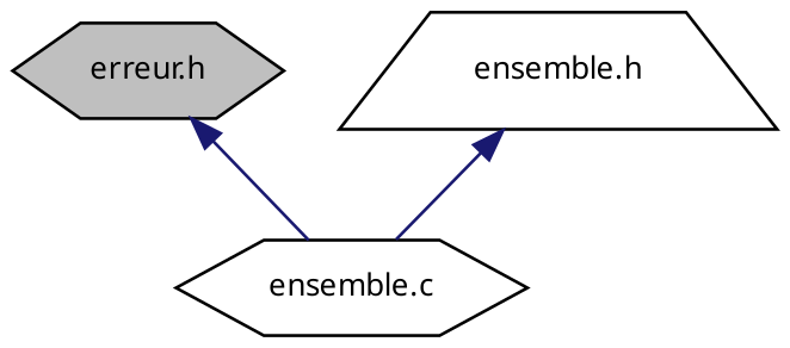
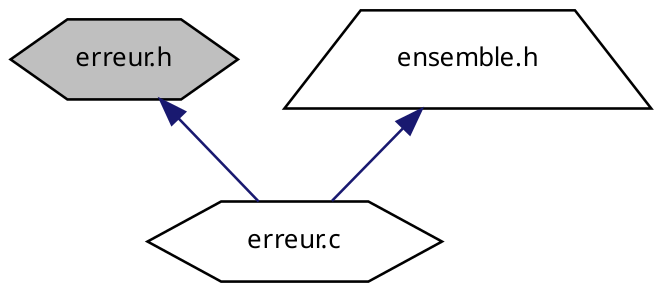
  digraph {
    fontname="Noto Sans"
    node [color=black fillcolor=white fontname="Noto Sans" fontsize=10 shape=hexagon style=filled]
    edge [color=midnightblue dir=back fontname="Noto Sans" fontsize=10 labelfontname=Helvetica labelfontsize=10 style=solid]
    n1 [fillcolor=grey75 fontcolor=black height=0.2 label="erreur.h" width=0.4]
-   n2 [height=0.2 label="ensemble.c" width=0.4]
+   n2 [height=0.2 label="erreur.c" width=0.4]
    n3 [height=0.2 label="ensemble.h" shape=trapezium width=0.4]
    n1 -> n2
    n3 -> n2
  }
